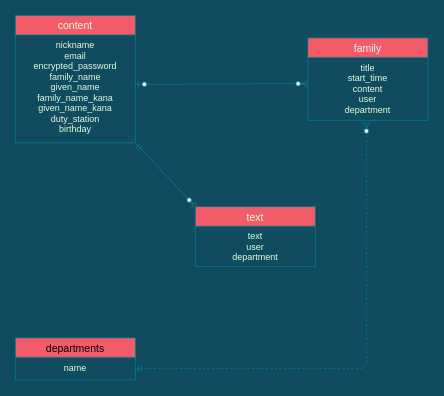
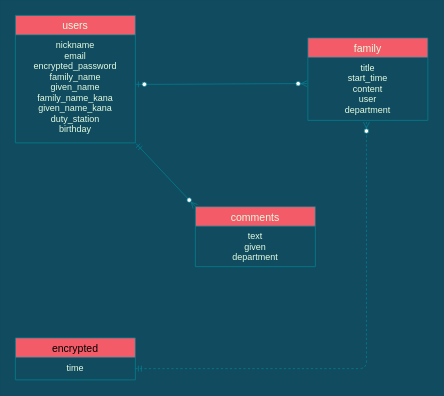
  <mxCell id="0" />
  <mxCell id="1" parent="0" />
- <mxCell id="2" value="content" style="swimlane;fontStyle=0;childLayout=stackLayout;horizontal=1;startSize=26;horizontalStack=0;resizeParent=1;resizeParentMax=0;resizeLast=0;collapsible=1;marginBottom=0;align=center;fontSize=14;fillColor=#F45B69;strokeColor=#028090;fontColor=#E4FDE1;" parent="1" vertex="1"><mxGeometry x="20" y="20" width="160" height="170" as="geometry" /></mxCell>
+ <mxCell id="2" value="users" style="swimlane;fontStyle=0;childLayout=stackLayout;horizontal=1;startSize=26;horizontalStack=0;resizeParent=1;resizeParentMax=0;resizeLast=0;collapsible=1;marginBottom=0;align=center;fontSize=14;fillColor=#F45B69;strokeColor=#028090;fontColor=#E4FDE1;" parent="1" vertex="1"><mxGeometry x="20" y="20" width="160" height="170" as="geometry" /></mxCell>
  <mxCell id="3" value="nickname&#10;email&#10;encrypted_password&#10;family_name&#10;given_name&#10;family_name_kana&#10;given_name_kana&#10;duty_station&#10;birthday" style="text;strokeColor=none;fillColor=none;spacingLeft=4;spacingRight=4;overflow=hidden;rotatable=0;points=[[0,0.5],[1,0.5]];portConstraint=eastwest;fontSize=12;align=center;fontColor=#E4FDE1;" parent="2" vertex="1"><mxGeometry y="26" width="160" height="144" as="geometry" /></mxCell>
  <mxCell id="4" value="family" style="swimlane;fontStyle=0;childLayout=stackLayout;horizontal=1;startSize=26;horizontalStack=0;resizeParent=1;resizeParentMax=0;resizeLast=0;collapsible=1;marginBottom=0;align=center;fontSize=14;fillColor=#F45B69;strokeColor=#028090;fontColor=#E4FDE1;" parent="1" vertex="1"><mxGeometry x="410" y="50" width="160" height="110" as="geometry" /></mxCell>
  <mxCell id="5" value="title&#10;start_time&#10;content&#10;user&#10;department&#10;" style="text;strokeColor=none;fillColor=none;spacingLeft=4;spacingRight=4;overflow=hidden;rotatable=0;points=[[0,0.5],[1,0.5]];portConstraint=eastwest;fontSize=12;fontColor=#E4FDE1;align=center;" parent="4" vertex="1"><mxGeometry y="26" width="160" height="84" as="geometry" /></mxCell>
- <mxCell id="6" value="text" style="swimlane;fontStyle=0;childLayout=stackLayout;horizontal=1;startSize=26;horizontalStack=0;resizeParent=1;resizeParentMax=0;resizeLast=0;collapsible=1;marginBottom=0;align=center;fontSize=14;fillColor=#F45B69;strokeColor=#028090;fontColor=#E4FDE1;" parent="1" vertex="1"><mxGeometry x="260" y="275" width="160" height="80" as="geometry" /></mxCell>
- <mxCell id="7" value="text&#10;user&#10;department" style="text;strokeColor=none;fillColor=none;spacingLeft=4;spacingRight=4;overflow=hidden;rotatable=0;points=[[0,0.5],[1,0.5]];portConstraint=eastwest;fontSize=12;fontColor=#E4FDE1;align=center;" parent="6" vertex="1"><mxGeometry y="26" width="160" height="54" as="geometry" /></mxCell>
- <mxCell id="8" value="departments" style="swimlane;fontStyle=0;childLayout=stackLayout;horizontal=1;startSize=26;horizontalStack=0;resizeParent=1;resizeParentMax=0;resizeLast=0;collapsible=1;marginBottom=0;align=center;fontSize=14;rounded=0;sketch=0;strokeColor=#028090;fillColor=#F45B69;" parent="1" vertex="1"><mxGeometry x="20" y="450" width="160" height="56" as="geometry" /></mxCell>
- <mxCell id="9" value="name" style="text;strokeColor=none;fillColor=none;spacingLeft=4;spacingRight=4;overflow=hidden;rotatable=0;points=[[0,0.5],[1,0.5]];portConstraint=eastwest;fontSize=12;align=center;fontColor=#E4FDE1;" parent="8" vertex="1"><mxGeometry y="26" width="160" height="30" as="geometry" /></mxCell>
+ <mxCell id="6" value="comments" style="swimlane;fontStyle=0;childLayout=stackLayout;horizontal=1;startSize=26;horizontalStack=0;resizeParent=1;resizeParentMax=0;resizeLast=0;collapsible=1;marginBottom=0;align=center;fontSize=14;fillColor=#F45B69;strokeColor=#028090;fontColor=#E4FDE1;" parent="1" vertex="1"><mxGeometry x="260" y="275" width="160" height="80" as="geometry" /></mxCell>
+ <mxCell id="7" value="text&#10;given&#10;department" style="text;strokeColor=none;fillColor=none;spacingLeft=4;spacingRight=4;overflow=hidden;rotatable=0;points=[[0,0.5],[1,0.5]];portConstraint=eastwest;fontSize=12;fontColor=#E4FDE1;align=center;" parent="6" vertex="1"><mxGeometry y="26" width="160" height="54" as="geometry" /></mxCell>
+ <mxCell id="8" value="encrypted" style="swimlane;fontStyle=0;childLayout=stackLayout;horizontal=1;startSize=26;horizontalStack=0;resizeParent=1;resizeParentMax=0;resizeLast=0;collapsible=1;marginBottom=0;align=center;fontSize=14;rounded=0;sketch=0;strokeColor=#028090;fillColor=#F45B69;" parent="1" vertex="1"><mxGeometry x="20" y="450" width="160" height="56" as="geometry" /></mxCell>
+ <mxCell id="9" value="time" style="text;strokeColor=none;fillColor=none;spacingLeft=4;spacingRight=4;overflow=hidden;rotatable=0;points=[[0,0.5],[1,0.5]];portConstraint=eastwest;fontSize=12;align=center;fontColor=#E4FDE1;" parent="8" vertex="1"><mxGeometry y="26" width="160" height="30" as="geometry" /></mxCell>
  <mxCell id="10" value="" style="edgeStyle=entityRelationEdgeStyle;fontSize=12;html=1;endArrow=ERzeroToMany;startArrow=ERzeroToOne;strokeColor=#028090;fillColor=#F45B69;exitX=1;exitY=0.458;exitDx=0;exitDy=0;entryX=-0.006;entryY=0.417;entryDx=0;entryDy=0;exitPerimeter=0;entryPerimeter=0;" parent="1" source="3" target="5" edge="1"><mxGeometry width="100" height="100" relative="1" as="geometry"><mxPoint x="240" y="155" as="sourcePoint" /><mxPoint x="340" y="55" as="targetPoint" /></mxGeometry></mxCell>
  <mxCell id="11" value="" style="fontSize=12;html=1;endArrow=ERzeroToMany;startArrow=ERmandOne;strokeColor=#028090;fillColor=#F45B69;align=left;entryX=0;entryY=0;entryDx=0;entryDy=0;exitX=1.006;exitY=1.007;exitDx=0;exitDy=0;exitPerimeter=0;" parent="1" source="3" target="6" edge="1"><mxGeometry width="100" height="100" relative="1" as="geometry"><mxPoint x="220" y="320" as="sourcePoint" /><mxPoint x="320" y="220" as="targetPoint" /></mxGeometry></mxCell>
  <mxCell id="12" value="" style="edgeStyle=orthogonalEdgeStyle;fontSize=12;html=1;endArrow=ERzeroToMany;startArrow=ERmandOne;entryX=0.488;entryY=1.027;entryDx=0;entryDy=0;entryPerimeter=0;exitX=1;exitY=0.5;exitDx=0;exitDy=0;strokeColor=#028090;dashed=1;" edge="1" parent="1" source="9" target="5"><mxGeometry width="100" height="100" relative="1" as="geometry"><mxPoint x="440" y="506" as="sourcePoint" /><mxPoint x="540" y="406" as="targetPoint" /><Array as="points"><mxPoint x="488" y="491" /></Array></mxGeometry></mxCell>
